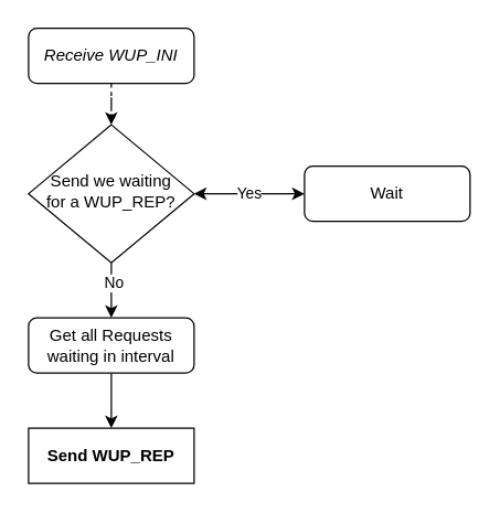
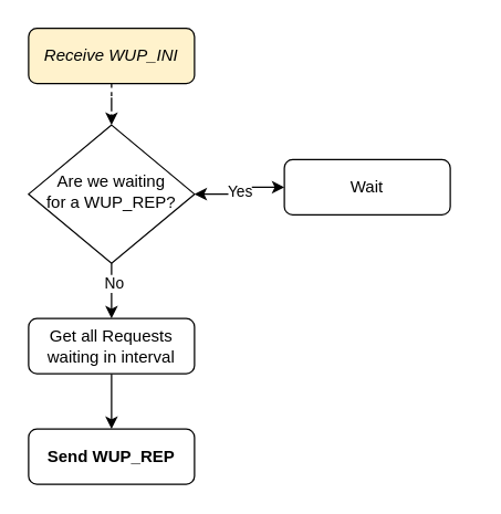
  <mxCell id="0" />
  <mxCell id="1" parent="0" />
  <mxCell id="2" value="" style="edgeStyle=orthogonalEdgeStyle;rounded=0;orthogonalLoop=1;jettySize=auto;html=1;dashed=1;" edge="1" parent="1" source="3" target="9"><mxGeometry relative="1" as="geometry" /></mxCell>
- <mxCell id="3" value="Receive WUP_INI" style="rounded=1;whiteSpace=wrap;html=1;fontSize=12;glass=0;strokeWidth=1;shadow=0;fontStyle=2" vertex="1" parent="1"><mxGeometry x="20" y="20" width="120" height="40" as="geometry" /></mxCell>
+ <mxCell id="3" value="Receive WUP_INI" style="rounded=1;whiteSpace=wrap;html=1;fontSize=12;glass=0;strokeWidth=1;shadow=0;fontStyle=2;fillColor=#fff2cc;" vertex="1" parent="1"><mxGeometry x="20" y="20" width="120" height="40" as="geometry" /></mxCell>
  <mxCell id="4" value="" style="edgeStyle=orthogonalEdgeStyle;rounded=0;orthogonalLoop=1;jettySize=auto;html=1;" edge="1" parent="1" source="5" target="11"><mxGeometry relative="1" as="geometry" /></mxCell>
  <mxCell id="5" value="Get all Requests waiting  in interval" style="rounded=1;whiteSpace=wrap;html=1;fontSize=12;glass=0;strokeWidth=1;shadow=0;" vertex="1" parent="1"><mxGeometry x="20" y="230" width="120" height="40" as="geometry" /></mxCell>
  <mxCell id="6" value="Yes" style="edgeStyle=orthogonalEdgeStyle;rounded=0;orthogonalLoop=1;jettySize=auto;html=1;endArrow=classic;startArrow=classic;" edge="1" parent="1" source="9" target="10"><mxGeometry relative="1" as="geometry" /></mxCell>
  <mxCell id="7" value="" style="edgeStyle=orthogonalEdgeStyle;rounded=0;orthogonalLoop=1;jettySize=auto;html=1;" edge="1" parent="1" source="9" target="5"><mxGeometry relative="1" as="geometry" /></mxCell>
  <mxCell id="8" value="No" style="edgeLabel;html=1;align=center;verticalAlign=middle;resizable=0;points=[];" vertex="1" connectable="0" parent="7"><mxGeometry x="-0.323" y="1" relative="1" as="geometry"><mxPoint as="offset" /></mxGeometry></mxCell>
- <mxCell id="9" value="&lt;div&gt;Send we waiting &lt;br&gt;&lt;/div&gt;&lt;div&gt;for a WUP_REP?&lt;/div&gt;" style="rhombus;whiteSpace=wrap;html=1;shadow=0;fontFamily=Helvetica;fontSize=12;align=center;strokeWidth=1;spacing=6;spacingTop=-4;" vertex="1" parent="1"><mxGeometry x="20" y="90" width="120" height="100" as="geometry" /></mxCell>
- <mxCell id="10" value="Wait" style="rounded=1;whiteSpace=wrap;html=1;fontSize=12;glass=0;strokeWidth=1;shadow=0;" vertex="1" parent="1"><mxGeometry x="220" y="120" width="120" height="40" as="geometry" /></mxCell>
- <mxCell id="11" value="Send WUP_REP" style="whiteSpace=wrap;html=1;fontSize=12;glass=0;strokeWidth=1;shadow=0;fontStyle=1;rounded=0;" vertex="1" parent="1"><mxGeometry x="20" y="310" width="120" height="40" as="geometry" /></mxCell>
+ <mxCell id="9" value="&lt;div&gt;Are we waiting &lt;br&gt;&lt;/div&gt;&lt;div&gt;for a WUP_REP?&lt;/div&gt;" style="rhombus;whiteSpace=wrap;html=1;shadow=0;fontFamily=Helvetica;fontSize=12;align=center;strokeWidth=1;spacing=6;spacingTop=-4;" vertex="1" parent="1"><mxGeometry x="20" y="90" width="120" height="100" as="geometry" /></mxCell>
+ <mxCell id="10" value="Wait" style="rounded=1;whiteSpace=wrap;html=1;fontSize=12;glass=0;strokeWidth=1;shadow=0;" vertex="1" parent="1"><mxGeometry x="205" y="115" width="120" height="40" as="geometry" /></mxCell>
+ <mxCell id="11" value="Send WUP_REP" style="rounded=1;whiteSpace=wrap;html=1;fontSize=12;glass=0;strokeWidth=1;shadow=0;fontStyle=1" vertex="1" parent="1"><mxGeometry x="20" y="310" width="120" height="40" as="geometry" /></mxCell>
